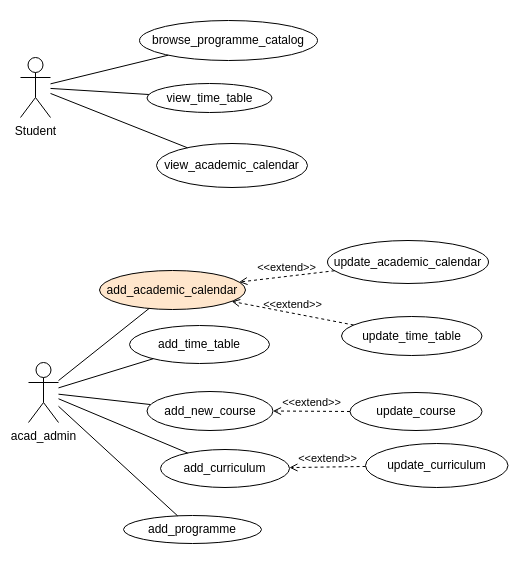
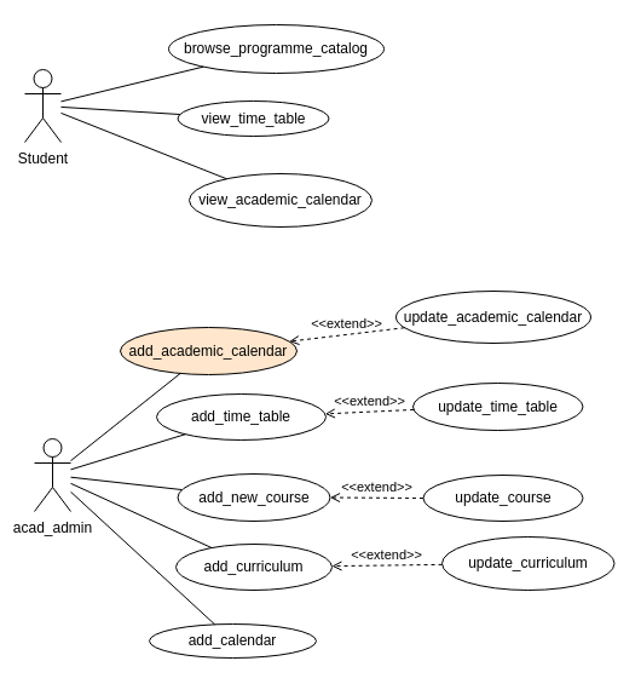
  <mxCell id="0" />
  <mxCell id="1" parent="0" />
  <mxCell id="2" value="Student" style="shape=umlActor;verticalLabelPosition=bottom;verticalAlign=top;html=1;outlineConnect=0;" parent="1" vertex="1"><mxGeometry x="20" y="57" width="30" height="60" as="geometry" /></mxCell>
  <mxCell id="3" value="acad_admin" style="shape=umlActor;verticalLabelPosition=bottom;verticalAlign=top;html=1;outlineConnect=0;" parent="1" vertex="1"><mxGeometry x="28" y="362" width="30" height="60" as="geometry" /></mxCell>
- <mxCell id="4" value="add_curriculum" style="ellipse;whiteSpace=wrap;html=1;" parent="1" vertex="1"><mxGeometry x="160" y="449" width="129" height="38" as="geometry" /></mxCell>
+ <mxCell id="4" value="add_curriculum" style="ellipse;whiteSpace=wrap;html=1;" parent="1" vertex="1"><mxGeometry x="145" y="449" width="129" height="38" as="geometry" /></mxCell>
  <mxCell id="5" value="update_course" style="ellipse;whiteSpace=wrap;html=1;" parent="1" vertex="1"><mxGeometry x="349.5" y="392" width="132" height="38" as="geometry" /></mxCell>
  <mxCell id="6" value="update_time_table" style="ellipse;whiteSpace=wrap;html=1;" parent="1" vertex="1"><mxGeometry x="341" y="316" width="140.5" height="39" as="geometry" /></mxCell>
  <mxCell id="7" value="update_academic_calendar" style="ellipse;whiteSpace=wrap;html=1;" parent="1" vertex="1"><mxGeometry x="327" y="240" width="161" height="43" as="geometry" /></mxCell>
  <mxCell id="8" value="add_new_course" style="ellipse;whiteSpace=wrap;html=1;" parent="1" vertex="1"><mxGeometry x="146.5" y="391" width="126" height="39" as="geometry" /></mxCell>
  <mxCell id="9" value="add_time_table" style="ellipse;whiteSpace=wrap;html=1;" parent="1" vertex="1"><mxGeometry x="129" y="325" width="140" height="38" as="geometry" /></mxCell>
  <mxCell id="10" value="add_academic_calendar" style="ellipse;whiteSpace=wrap;html=1;fillColor=#ffe6cc;" parent="1" vertex="1"><mxGeometry x="99" y="270" width="146" height="39" as="geometry" /></mxCell>
  <mxCell id="11" value="view_time_table" style="ellipse;whiteSpace=wrap;html=1;" parent="1" vertex="1"><mxGeometry x="146.5" y="83" width="125" height="29" as="geometry" /></mxCell>
  <mxCell id="12" value="browse_programme_catalog" style="ellipse;whiteSpace=wrap;html=1;" parent="1" vertex="1"><mxGeometry x="139" y="20" width="178" height="40" as="geometry" /></mxCell>
  <mxCell id="13" value="view_academic_calendar" style="ellipse;whiteSpace=wrap;html=1;" parent="1" vertex="1"><mxGeometry x="156" y="143" width="151" height="44" as="geometry" /></mxCell>
  <mxCell id="14" value="" style="endArrow=none;html=1;rounded=0;" parent="1" source="10" target="3" edge="1"><mxGeometry width="50" height="50" relative="1" as="geometry"><mxPoint x="221" y="276" as="sourcePoint" /><mxPoint x="271" y="226" as="targetPoint" /></mxGeometry></mxCell>
  <mxCell id="15" value="" style="endArrow=none;html=1;rounded=0;" parent="1" source="2" target="13" edge="1"><mxGeometry width="50" height="50" relative="1" as="geometry"><mxPoint x="221" y="276" as="sourcePoint" /><mxPoint x="271" y="226" as="targetPoint" /></mxGeometry></mxCell>
  <mxCell id="16" value="" style="endArrow=none;html=1;rounded=0;" parent="1" source="2" target="11" edge="1"><mxGeometry width="50" height="50" relative="1" as="geometry"><mxPoint x="221" y="276" as="sourcePoint" /><mxPoint x="271" y="226" as="targetPoint" /></mxGeometry></mxCell>
  <mxCell id="17" value="" style="endArrow=none;html=1;rounded=0;" parent="1" source="2" target="12" edge="1"><mxGeometry width="50" height="50" relative="1" as="geometry"><mxPoint x="221" y="276" as="sourcePoint" /><mxPoint x="271" y="226" as="targetPoint" /></mxGeometry></mxCell>
  <mxCell id="18" value="&amp;lt;&amp;lt;extend&amp;gt;&amp;gt;" style="html=1;verticalAlign=bottom;labelBackgroundColor=none;endArrow=open;endFill=0;dashed=1;rounded=0;" parent="1" source="7" target="10" edge="1"><mxGeometry width="160" relative="1" as="geometry"><mxPoint x="168" y="251" as="sourcePoint" /><mxPoint x="328" y="251" as="targetPoint" /></mxGeometry></mxCell>
  <mxCell id="19" value="" style="endArrow=none;html=1;rounded=0;" parent="1" source="3" target="9" edge="1"><mxGeometry width="50" height="50" relative="1" as="geometry"><mxPoint x="223" y="276" as="sourcePoint" /><mxPoint x="273" y="226" as="targetPoint" /></mxGeometry></mxCell>
- <mxCell id="20" value="&amp;lt;&amp;lt;extend&amp;gt;&amp;gt;" style="html=1;verticalAlign=bottom;labelBackgroundColor=none;endArrow=open;endFill=0;dashed=1;rounded=0;" parent="1" source="6" target="10" edge="1"><mxGeometry width="160" relative="1" as="geometry"><mxPoint x="168" y="251" as="sourcePoint" /><mxPoint x="328" y="251" as="targetPoint" /></mxGeometry></mxCell>
+ <mxCell id="20" value="&amp;lt;&amp;lt;extend&amp;gt;&amp;gt;" style="html=1;verticalAlign=bottom;labelBackgroundColor=none;endArrow=open;endFill=0;dashed=1;rounded=0;" parent="1" source="6" target="9" edge="1"><mxGeometry width="160" relative="1" as="geometry"><mxPoint x="168" y="251" as="sourcePoint" /><mxPoint x="328" y="251" as="targetPoint" /></mxGeometry></mxCell>
  <mxCell id="21" value="" style="endArrow=none;html=1;rounded=0;" parent="1" source="3" target="8" edge="1"><mxGeometry width="50" height="50" relative="1" as="geometry"><mxPoint x="223" y="276" as="sourcePoint" /><mxPoint x="273" y="226" as="targetPoint" /></mxGeometry></mxCell>
  <mxCell id="22" value="&amp;lt;&amp;lt;extend&amp;gt;&amp;gt;" style="html=1;verticalAlign=bottom;labelBackgroundColor=none;endArrow=open;endFill=0;dashed=1;rounded=0;" parent="1" source="5" target="8" edge="1"><mxGeometry width="160" relative="1" as="geometry"><mxPoint x="168" y="251" as="sourcePoint" /><mxPoint x="328" y="251" as="targetPoint" /></mxGeometry></mxCell>
  <mxCell id="23" value="" style="endArrow=none;html=1;rounded=0;" parent="1" source="4" target="3" edge="1"><mxGeometry width="50" height="50" relative="1" as="geometry"><mxPoint x="223" y="276" as="sourcePoint" /><mxPoint x="273" y="226" as="targetPoint" /></mxGeometry></mxCell>
  <mxCell id="24" value="update_curriculum" style="ellipse;whiteSpace=wrap;html=1;" parent="1" vertex="1"><mxGeometry x="365" y="443" width="142.5" height="44" as="geometry" /></mxCell>
  <mxCell id="25" value="&amp;lt;&amp;lt;extend&amp;gt;&amp;gt;" style="html=1;verticalAlign=bottom;labelBackgroundColor=none;endArrow=open;endFill=0;dashed=1;rounded=0;" parent="1" source="24" target="4" edge="1"><mxGeometry width="160" relative="1" as="geometry"><mxPoint x="168" y="251" as="sourcePoint" /><mxPoint x="328" y="251" as="targetPoint" /></mxGeometry></mxCell>
- <mxCell id="26" value="add_programme" style="ellipse;whiteSpace=wrap;html=1;" parent="1" vertex="1"><mxGeometry x="123" y="515" width="138" height="28" as="geometry" /></mxCell>
+ <mxCell id="26" value="add_calendar" style="ellipse;whiteSpace=wrap;html=1;" parent="1" vertex="1"><mxGeometry x="123" y="515" width="138" height="28" as="geometry" /></mxCell>
  <mxCell id="27" value="" style="endArrow=none;html=1;rounded=0;" parent="1" source="26" target="3" edge="1"><mxGeometry width="50" height="50" relative="1" as="geometry"><mxPoint x="314" y="373" as="sourcePoint" /><mxPoint x="364" y="323" as="targetPoint" /></mxGeometry></mxCell>
